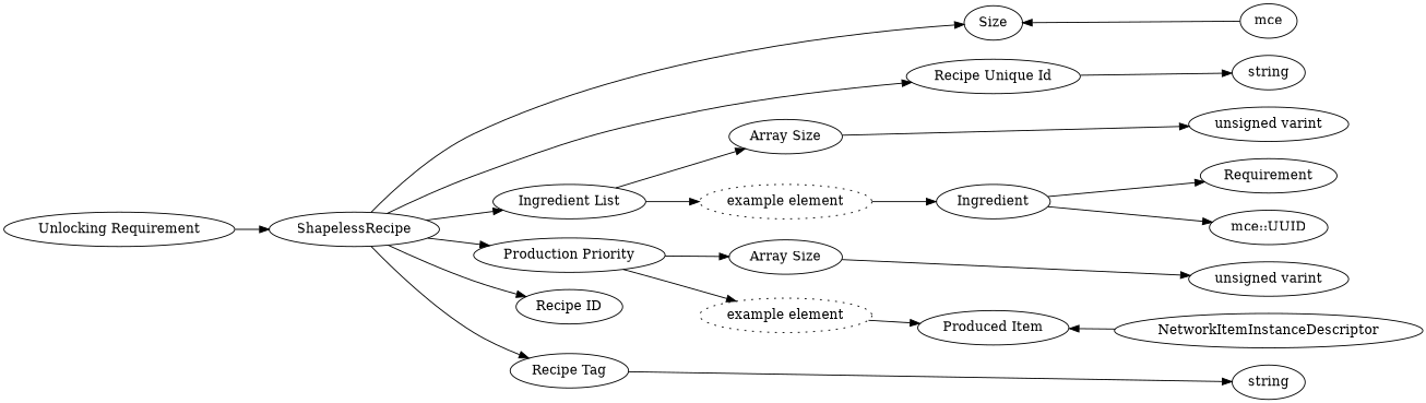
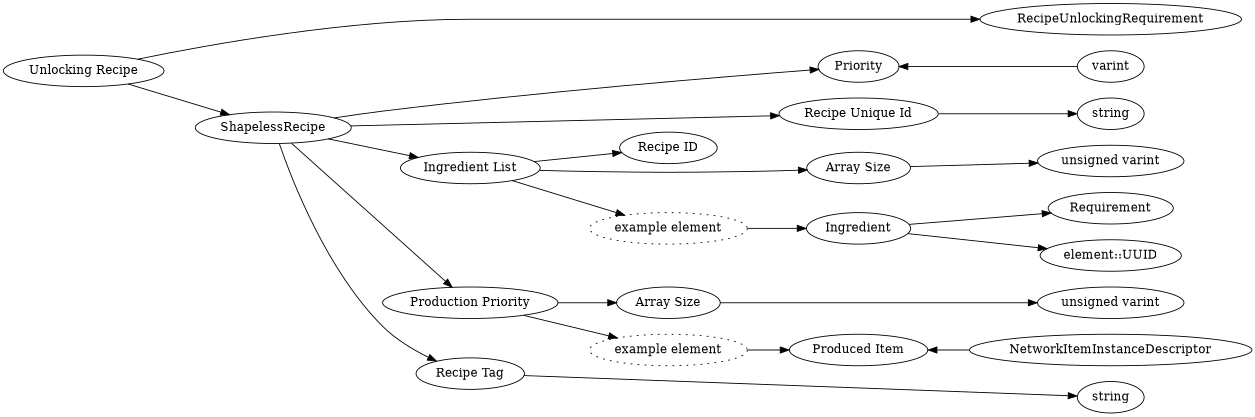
  digraph {
    rankdir=LR
    n1 [label=string]
    n2 [label="unsigned varint"]
    n3 [label=Requirement]
    n4 [label="unsigned varint"]
    n5 [label=NetworkItemInstanceDescriptor]
-   n6 [label="mce::UUID"]
+   n6 [label="element::UUID"]
    n7 [label=string]
-   n8 [label=mce]
+   n8 [label=varint]
+   n9 [label=RecipeUnlockingRequirement]
    n10 [label="Produced Item"]
-   n11 [label=Size]
+   n11 [label=Priority]
    n12 [label=ShapelessRecipe]
    n13 [label="Recipe Unique Id"]
    n14 [label="Ingredient List"]
    n15 [label="Production Priority"]
    n16 [label="Recipe ID"]
    n17 [label="Recipe Tag"]
    n18 [label="Array Size"]
    n19 [label="example element" style=dotted]
    n20 [label="Array Size"]
    n21 [label="example element" style=dotted]
-   n22 [label="Unlocking Requirement"]
+   n22 [label="Unlocking Recipe"]
    n23 [label=Ingredient]
    subgraph sub_1 {
      rank=max
      n1
      n2
      n3
      n4
      n5
      n6
      n7
      n8
+     n9
    }
    n5 -> n10
    n8 -> n11
    n12 -> n11
    n12 -> n13
    n12 -> n14
    n12 -> n15
-   n12 -> n16
+   n14 -> n16
    n12 -> n17
    n13 -> n1
    n14 -> n18
    n14 -> n19
    n15 -> n20
    n15 -> n21
    n17 -> n7
    n18 -> n2
    n19 -> n23
    n20 -> n4
    n21 -> n10
+   n22 -> n9
    n22 -> n12
    n23 -> n3
    n23 -> n6
  }
